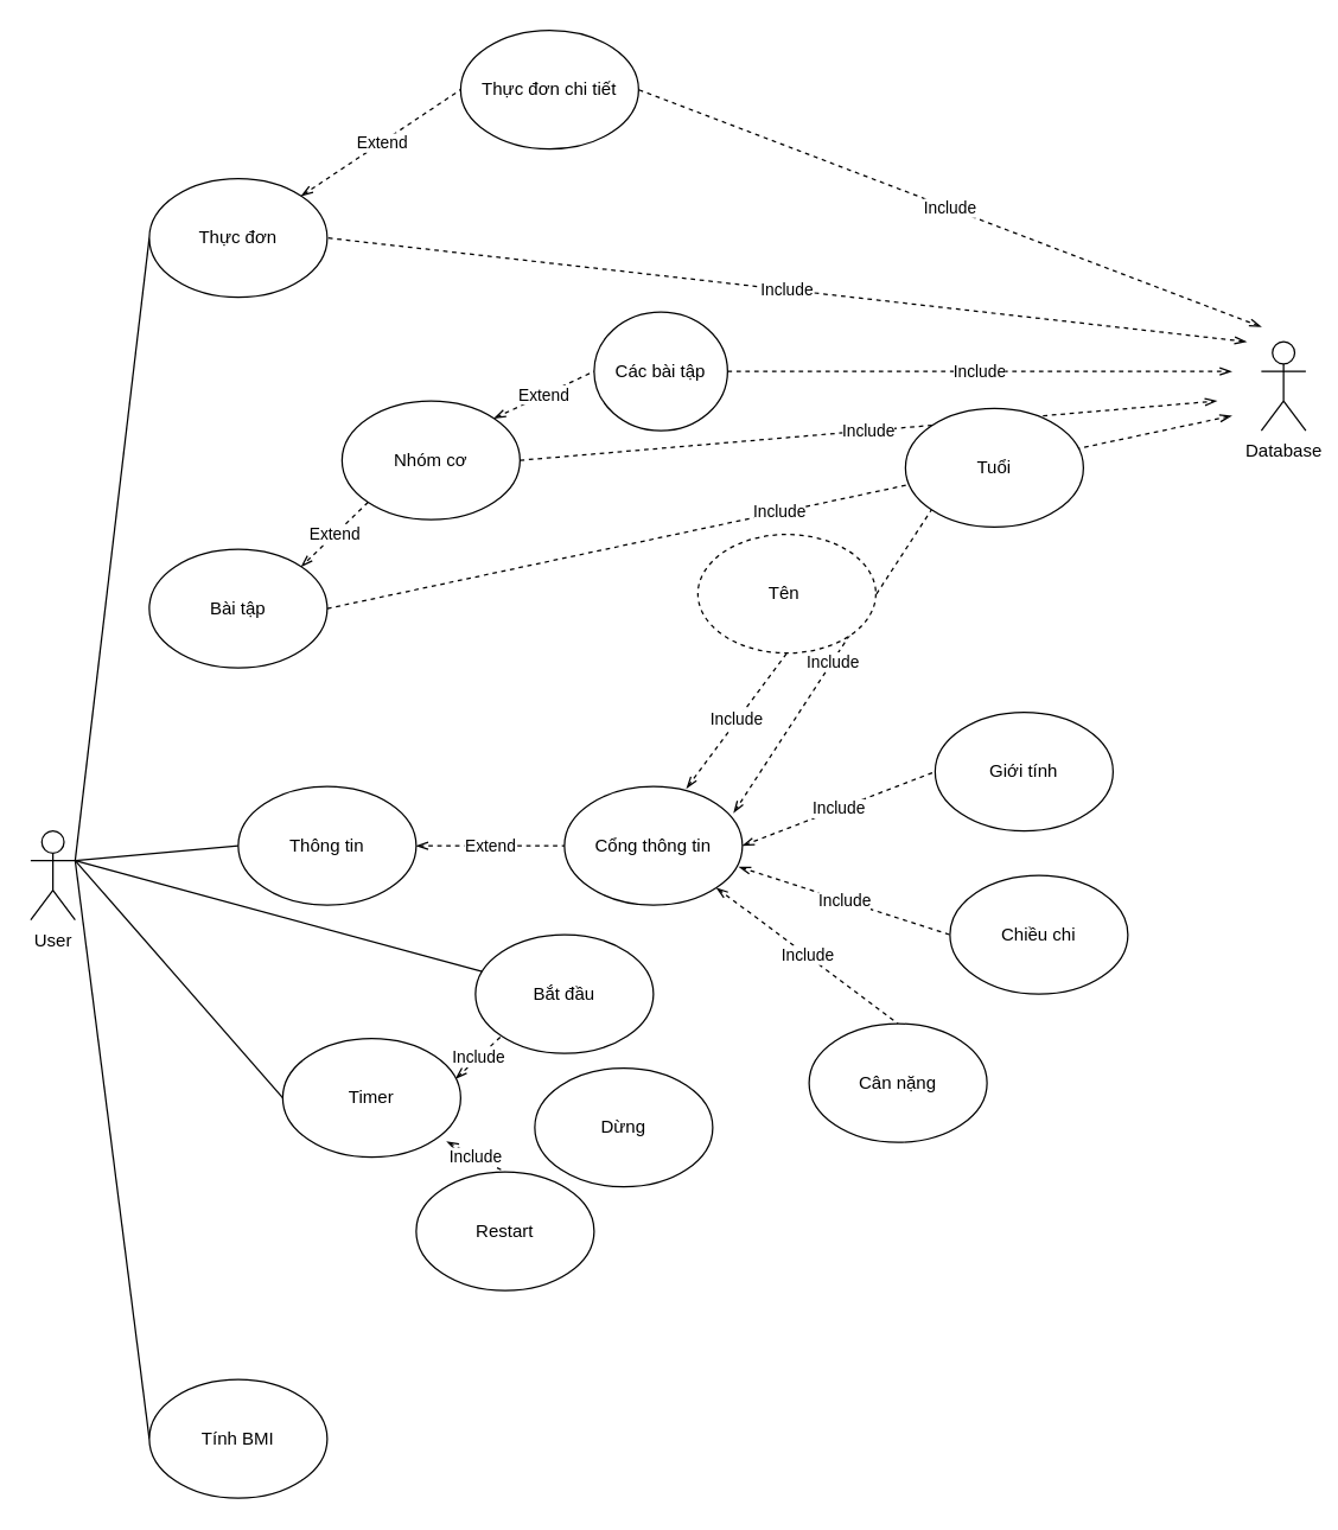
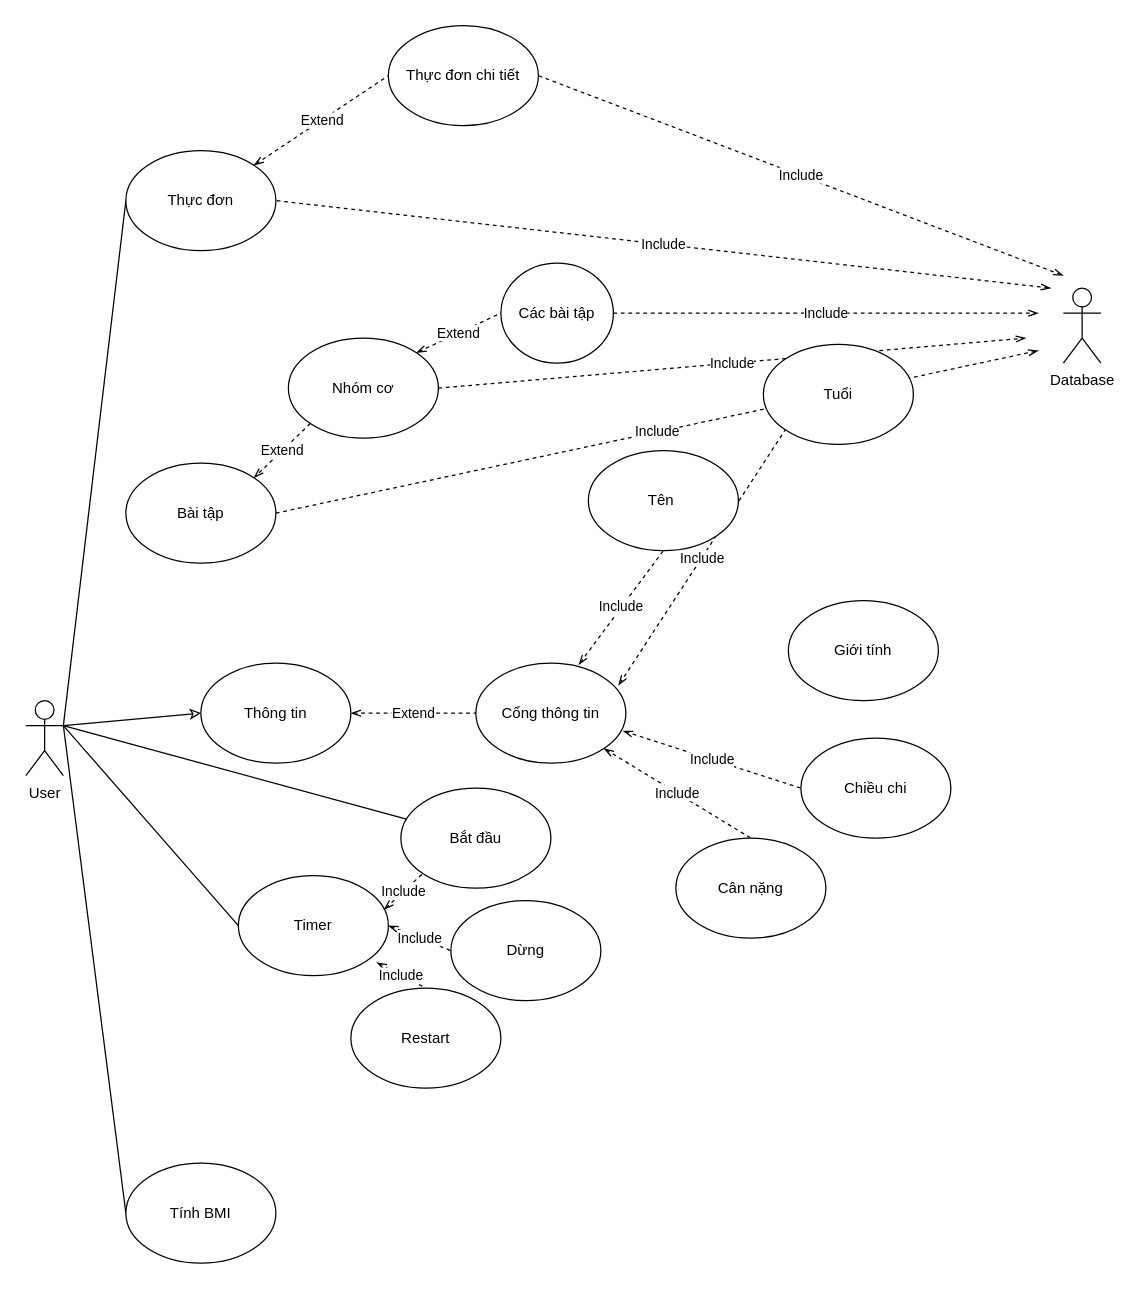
  <mxCell id="0" />
  <mxCell id="1" parent="0" />
  <mxCell id="2" style="rounded=0;orthogonalLoop=1;jettySize=auto;html=1;exitX=1;exitY=0.333;exitDx=0;exitDy=0;exitPerimeter=0;endArrow=none;endFill=0;" parent="1" source="7" target="31" edge="1"><mxGeometry relative="1" as="geometry" /></mxCell>
  <mxCell id="3" style="edgeStyle=none;rounded=0;orthogonalLoop=1;jettySize=auto;html=1;exitX=1;exitY=0.333;exitDx=0;exitDy=0;exitPerimeter=0;entryX=0;entryY=0.5;entryDx=0;entryDy=0;endArrow=none;endFill=0;" parent="1" source="7" target="34" edge="1"><mxGeometry relative="1" as="geometry" /></mxCell>
  <mxCell id="4" style="edgeStyle=none;rounded=0;orthogonalLoop=1;jettySize=auto;html=1;exitX=1;exitY=0.333;exitDx=0;exitDy=0;exitPerimeter=0;entryX=0;entryY=0.5;entryDx=0;entryDy=0;endArrow=none;endFill=0;" parent="1" source="7" target="37" edge="1"><mxGeometry relative="1" as="geometry" /></mxCell>
- <mxCell id="5" style="edgeStyle=none;rounded=0;orthogonalLoop=1;jettySize=auto;html=1;exitX=1;exitY=0.333;exitDx=0;exitDy=0;exitPerimeter=0;entryX=0;entryY=0.5;entryDx=0;entryDy=0;endArrow=none;endFill=0;" parent="1" source="7" target="39" edge="1"><mxGeometry relative="1" as="geometry" /></mxCell>
+ <mxCell id="5" style="edgeStyle=none;rounded=0;orthogonalLoop=1;jettySize=auto;html=1;exitX=1;exitY=0.333;exitDx=0;exitDy=0;exitPerimeter=0;entryX=0;entryY=0.5;entryDx=0;entryDy=0;endArrow=classic;endFill=0;" parent="1" source="7" target="39" edge="1"><mxGeometry relative="1" as="geometry" /></mxCell>
  <mxCell id="6" style="edgeStyle=none;rounded=0;orthogonalLoop=1;jettySize=auto;html=1;exitX=1;exitY=0.333;exitDx=0;exitDy=0;exitPerimeter=0;entryX=0;entryY=0.5;entryDx=0;entryDy=0;endArrow=none;endFill=0;" parent="1" source="7" target="30" edge="1"><mxGeometry relative="1" as="geometry"><mxPoint x="130" y="720" as="targetPoint" /></mxGeometry></mxCell>
  <mxCell id="7" value="User" style="shape=umlActor;verticalLabelPosition=bottom;labelBackgroundColor=#ffffff;verticalAlign=top;html=1;outlineConnect=0;" parent="1" vertex="1"><mxGeometry x="20" y="560" width="30" height="60" as="geometry" /></mxCell>
  <mxCell id="8" value="Include" style="edgeStyle=none;rounded=0;orthogonalLoop=1;jettySize=auto;html=1;exitX=1;exitY=0.5;exitDx=0;exitDy=0;endArrow=openThin;endFill=0;dashed=1;" parent="1" source="10" edge="1"><mxGeometry relative="1" as="geometry"><mxPoint x="830" y="280" as="targetPoint" /></mxGeometry></mxCell>
  <mxCell id="9" value="Extend" style="edgeStyle=none;rounded=0;orthogonalLoop=1;jettySize=auto;html=1;exitX=0;exitY=1;exitDx=0;exitDy=0;endArrow=openThin;endFill=0;entryX=1;entryY=0;entryDx=0;entryDy=0;dashed=1;" parent="1" source="13" target="10" edge="1"><mxGeometry relative="1" as="geometry"><mxPoint x="190" y="350" as="targetPoint" /></mxGeometry></mxCell>
  <mxCell id="10" value="Bài tập" style="ellipse;whiteSpace=wrap;html=1;" parent="1" vertex="1"><mxGeometry x="100" y="370" width="120" height="80" as="geometry" /></mxCell>
  <mxCell id="11" value="Extend" style="edgeStyle=none;rounded=0;orthogonalLoop=1;jettySize=auto;html=1;exitX=1;exitY=0;exitDx=0;exitDy=0;entryX=0;entryY=0.5;entryDx=0;entryDy=0;endArrow=none;endFill=0;startArrow=openThin;startFill=0;dashed=1;" parent="1" source="13" target="15" edge="1"><mxGeometry relative="1" as="geometry" /></mxCell>
  <mxCell id="12" value="Include" style="edgeStyle=none;rounded=0;orthogonalLoop=1;jettySize=auto;html=1;exitX=1;exitY=0.5;exitDx=0;exitDy=0;endArrow=openThin;endFill=0;dashed=1;" parent="1" source="13" edge="1"><mxGeometry relative="1" as="geometry"><mxPoint x="820" y="270" as="targetPoint" /></mxGeometry></mxCell>
  <mxCell id="13" value="Nhóm cơ" style="ellipse;whiteSpace=wrap;html=1;" parent="1" vertex="1"><mxGeometry x="230" y="270" width="120" height="80" as="geometry" /></mxCell>
  <mxCell id="14" value="Include" style="edgeStyle=none;rounded=0;orthogonalLoop=1;jettySize=auto;html=1;exitX=1;exitY=0.5;exitDx=0;exitDy=0;endArrow=openThin;endFill=0;dashed=1;" parent="1" source="15" edge="1"><mxGeometry relative="1" as="geometry"><mxPoint x="830" y="250" as="targetPoint" /></mxGeometry></mxCell>
  <mxCell id="15" value="Các bài tập" style="ellipse;whiteSpace=wrap;html=1;" parent="1" vertex="1"><mxGeometry x="400" y="210" width="90" height="80" as="geometry" /></mxCell>
  <mxCell id="16" value="Include" style="edgeStyle=none;rounded=0;orthogonalLoop=1;jettySize=auto;html=1;exitX=0.686;exitY=0.016;exitDx=0;exitDy=0;entryX=0.5;entryY=1;entryDx=0;entryDy=0;endArrow=none;endFill=0;exitPerimeter=0;dashed=1;startArrow=openThin;startFill=0;" parent="1" source="21" target="22" edge="1"><mxGeometry relative="1" as="geometry" /></mxCell>
  <mxCell id="17" value="Include" style="edgeStyle=none;rounded=0;orthogonalLoop=1;jettySize=auto;html=1;exitX=0.951;exitY=0.222;exitDx=0;exitDy=0;entryX=0;entryY=1;entryDx=0;entryDy=0;endArrow=none;endFill=0;exitPerimeter=0;dashed=1;startArrow=openThin;startFill=0;" parent="1" source="21" target="23" edge="1"><mxGeometry relative="1" as="geometry" /></mxCell>
- <mxCell id="18" value="Include" style="edgeStyle=none;rounded=0;orthogonalLoop=1;jettySize=auto;html=1;exitX=1;exitY=0.5;exitDx=0;exitDy=0;entryX=0;entryY=0.5;entryDx=0;entryDy=0;endArrow=none;endFill=0;dashed=1;startArrow=openThin;startFill=0;" parent="1" source="21" target="24" edge="1"><mxGeometry relative="1" as="geometry" /></mxCell>
  <mxCell id="19" value="Include" style="edgeStyle=none;rounded=0;orthogonalLoop=1;jettySize=auto;html=1;exitX=0.98;exitY=0.678;exitDx=0;exitDy=0;entryX=0;entryY=0.5;entryDx=0;entryDy=0;endArrow=none;endFill=0;exitPerimeter=0;dashed=1;startArrow=openThin;startFill=0;" parent="1" source="21" target="25" edge="1"><mxGeometry relative="1" as="geometry" /></mxCell>
  <mxCell id="20" value="Include" style="edgeStyle=none;rounded=0;orthogonalLoop=1;jettySize=auto;html=1;exitX=1;exitY=1;exitDx=0;exitDy=0;entryX=0.5;entryY=0;entryDx=0;entryDy=0;endArrow=none;endFill=0;dashed=1;startArrow=openThin;startFill=0;" parent="1" source="21" target="26" edge="1"><mxGeometry relative="1" as="geometry" /></mxCell>
  <mxCell id="21" value="Cổng thông tin" style="ellipse;whiteSpace=wrap;html=1;" parent="1" vertex="1"><mxGeometry x="380" y="530" width="120" height="80" as="geometry" /></mxCell>
- <mxCell id="22" value="Tên&amp;nbsp;" style="ellipse;whiteSpace=wrap;html=1;dashed=1;" parent="1" vertex="1"><mxGeometry x="470" y="360" width="120" height="80" as="geometry" /></mxCell>
+ <mxCell id="22" value="Tên&amp;nbsp;" style="ellipse;whiteSpace=wrap;html=1;" parent="1" vertex="1"><mxGeometry x="470" y="360" width="120" height="80" as="geometry" /></mxCell>
  <mxCell id="23" value="Tuổi" style="ellipse;whiteSpace=wrap;html=1;" parent="1" vertex="1"><mxGeometry x="610" y="275" width="120" height="80" as="geometry" /></mxCell>
  <mxCell id="24" value="Giới tính" style="ellipse;whiteSpace=wrap;html=1;" parent="1" vertex="1"><mxGeometry x="630" y="480" width="120" height="80" as="geometry" /></mxCell>
  <mxCell id="25" value="Chiều chi" style="ellipse;whiteSpace=wrap;html=1;" parent="1" vertex="1"><mxGeometry x="640" y="590" width="120" height="80" as="geometry" /></mxCell>
- <mxCell id="26" value="Cân nặng" style="ellipse;whiteSpace=wrap;html=1;" parent="1" vertex="1"><mxGeometry x="545" y="690" width="120" height="80" as="geometry" /></mxCell>
+ <mxCell id="26" value="Cân nặng" style="ellipse;whiteSpace=wrap;html=1;" parent="1" vertex="1"><mxGeometry x="540" y="670" width="120" height="80" as="geometry" /></mxCell>
  <mxCell id="27" value="Include" style="edgeStyle=none;rounded=0;orthogonalLoop=1;jettySize=auto;html=1;exitX=0.971;exitY=0.34;exitDx=0;exitDy=0;entryX=0;entryY=1;entryDx=0;entryDy=0;endArrow=none;endFill=0;exitPerimeter=0;dashed=1;startArrow=openThin;startFill=0;" parent="1" source="30" target="31" edge="1"><mxGeometry relative="1" as="geometry" /></mxCell>
+ <mxCell id="28" value="Include" style="edgeStyle=none;rounded=0;orthogonalLoop=1;jettySize=auto;html=1;exitX=1;exitY=0.5;exitDx=0;exitDy=0;entryX=0;entryY=0.5;entryDx=0;entryDy=0;endArrow=none;endFill=0;dashed=1;startArrow=openThin;startFill=0;" parent="1" source="30" target="32" edge="1"><mxGeometry relative="1" as="geometry" /></mxCell>
  <mxCell id="29" value="Include" style="edgeStyle=none;rounded=0;orthogonalLoop=1;jettySize=auto;html=1;exitX=0.922;exitY=0.869;exitDx=0;exitDy=0;entryX=0.5;entryY=0;entryDx=0;entryDy=0;endArrow=none;endFill=0;exitPerimeter=0;dashed=1;startArrow=openThin;startFill=0;" parent="1" source="30" target="33" edge="1"><mxGeometry relative="1" as="geometry" /></mxCell>
  <mxCell id="30" value="Timer" style="ellipse;whiteSpace=wrap;html=1;" parent="1" vertex="1"><mxGeometry x="190" y="700" width="120" height="80" as="geometry" /></mxCell>
  <mxCell id="31" value="Bắt đầu" style="ellipse;whiteSpace=wrap;html=1;" parent="1" vertex="1"><mxGeometry x="320" y="630" width="120" height="80" as="geometry" /></mxCell>
  <mxCell id="32" value="Dừng" style="ellipse;whiteSpace=wrap;html=1;" parent="1" vertex="1"><mxGeometry x="360" y="720" width="120" height="80" as="geometry" /></mxCell>
  <mxCell id="33" value="Restart" style="ellipse;whiteSpace=wrap;html=1;" parent="1" vertex="1"><mxGeometry x="280" y="790" width="120" height="80" as="geometry" /></mxCell>
  <mxCell id="34" value="Tính BMI" style="ellipse;whiteSpace=wrap;html=1;" parent="1" vertex="1"><mxGeometry x="100" y="930" width="120" height="80" as="geometry" /></mxCell>
  <mxCell id="35" value="Include" style="edgeStyle=none;rounded=0;orthogonalLoop=1;jettySize=auto;html=1;entryX=1;entryY=0.5;entryDx=0;entryDy=0;endArrow=none;endFill=0;startArrow=openThin;startFill=0;dashed=1;" parent="1" target="37" edge="1"><mxGeometry relative="1" as="geometry"><mxPoint x="840" y="230" as="sourcePoint" /></mxGeometry></mxCell>
  <mxCell id="36" value="Database&lt;br&gt;" style="shape=umlActor;verticalLabelPosition=bottom;labelBackgroundColor=#ffffff;verticalAlign=top;html=1;outlineConnect=0;" parent="1" vertex="1"><mxGeometry x="850" y="230" width="30" height="60" as="geometry" /></mxCell>
  <mxCell id="37" value="Thực đơn" style="ellipse;whiteSpace=wrap;html=1;" parent="1" vertex="1"><mxGeometry x="100" y="120" width="120" height="80" as="geometry" /></mxCell>
  <mxCell id="38" value="Extend" style="edgeStyle=none;rounded=0;orthogonalLoop=1;jettySize=auto;html=1;exitX=1;exitY=0.5;exitDx=0;exitDy=0;entryX=0;entryY=0.5;entryDx=0;entryDy=0;endArrow=none;endFill=0;startArrow=openThin;startFill=0;dashed=1;" parent="1" source="39" target="21" edge="1"><mxGeometry relative="1" as="geometry" /></mxCell>
  <mxCell id="39" value="Thông tin" style="ellipse;whiteSpace=wrap;html=1;" parent="1" vertex="1"><mxGeometry x="160" y="530" width="120" height="80" as="geometry" /></mxCell>
  <mxCell id="40" value="Thực đơn chi tiết" style="ellipse;whiteSpace=wrap;html=1;" parent="1" vertex="1"><mxGeometry x="310" y="20" width="120" height="80" as="geometry" /></mxCell>
  <mxCell id="41" value="Extend" style="edgeStyle=none;rounded=0;orthogonalLoop=1;jettySize=auto;html=1;exitX=1;exitY=0;exitDx=0;exitDy=0;entryX=0;entryY=0.5;entryDx=0;entryDy=0;endArrow=none;endFill=0;startArrow=openThin;startFill=0;dashed=1;" parent="1" source="37" target="40" edge="1"><mxGeometry relative="1" as="geometry"><mxPoint x="199.996" y="75.856" as="sourcePoint" /><mxPoint x="267.57" y="44.14" as="targetPoint" /></mxGeometry></mxCell>
  <mxCell id="42" value="Include" style="edgeStyle=none;rounded=0;orthogonalLoop=1;jettySize=auto;html=1;entryX=1;entryY=0.5;entryDx=0;entryDy=0;endArrow=none;endFill=0;startArrow=openThin;startFill=0;dashed=1;" parent="1" target="40" edge="1"><mxGeometry relative="1" as="geometry"><mxPoint x="850" y="220" as="sourcePoint" /><mxPoint x="340" y="70" as="targetPoint" /></mxGeometry></mxCell>
